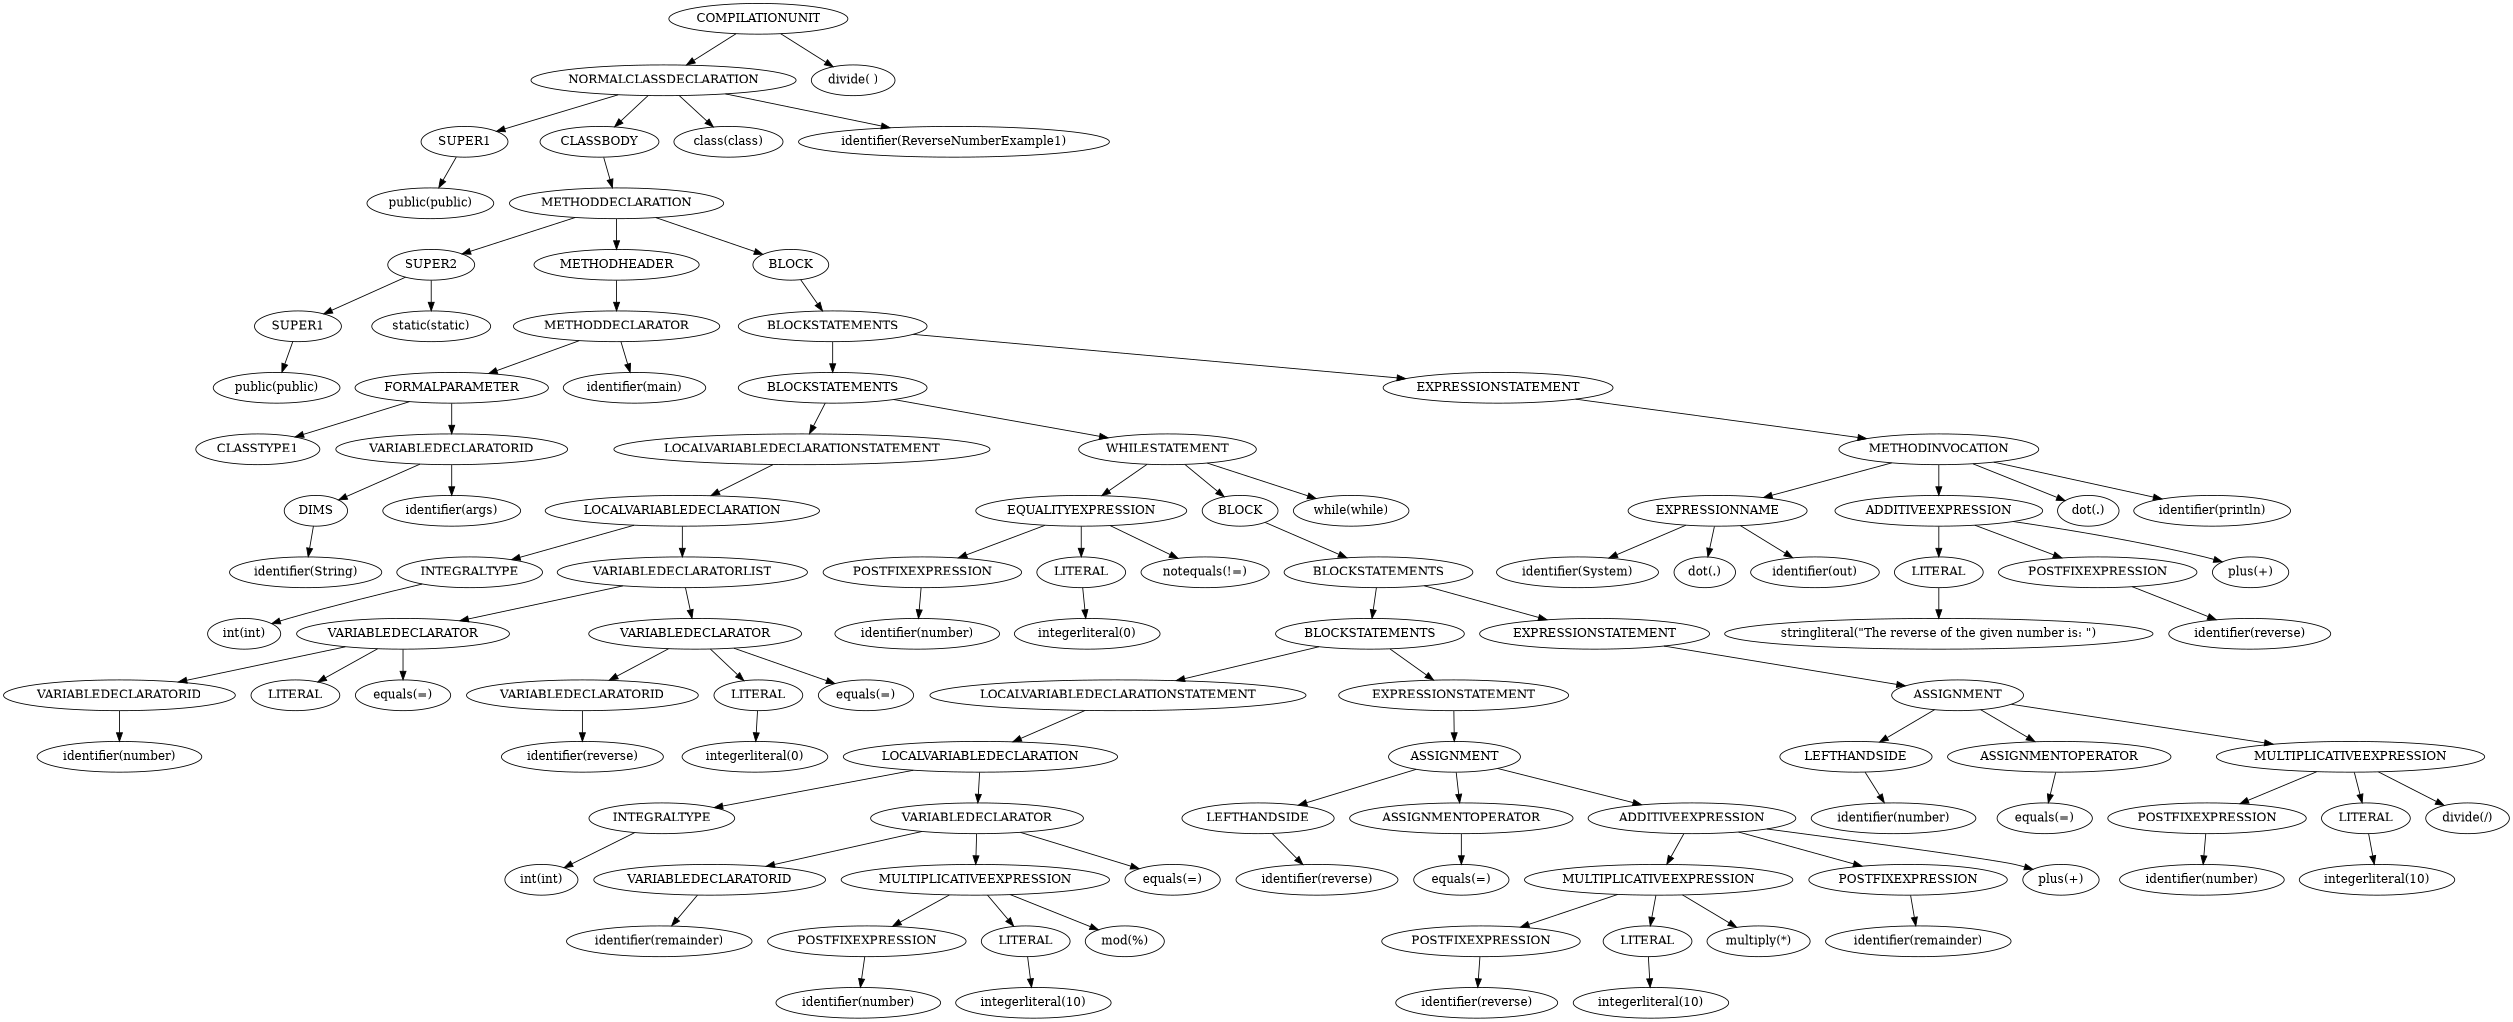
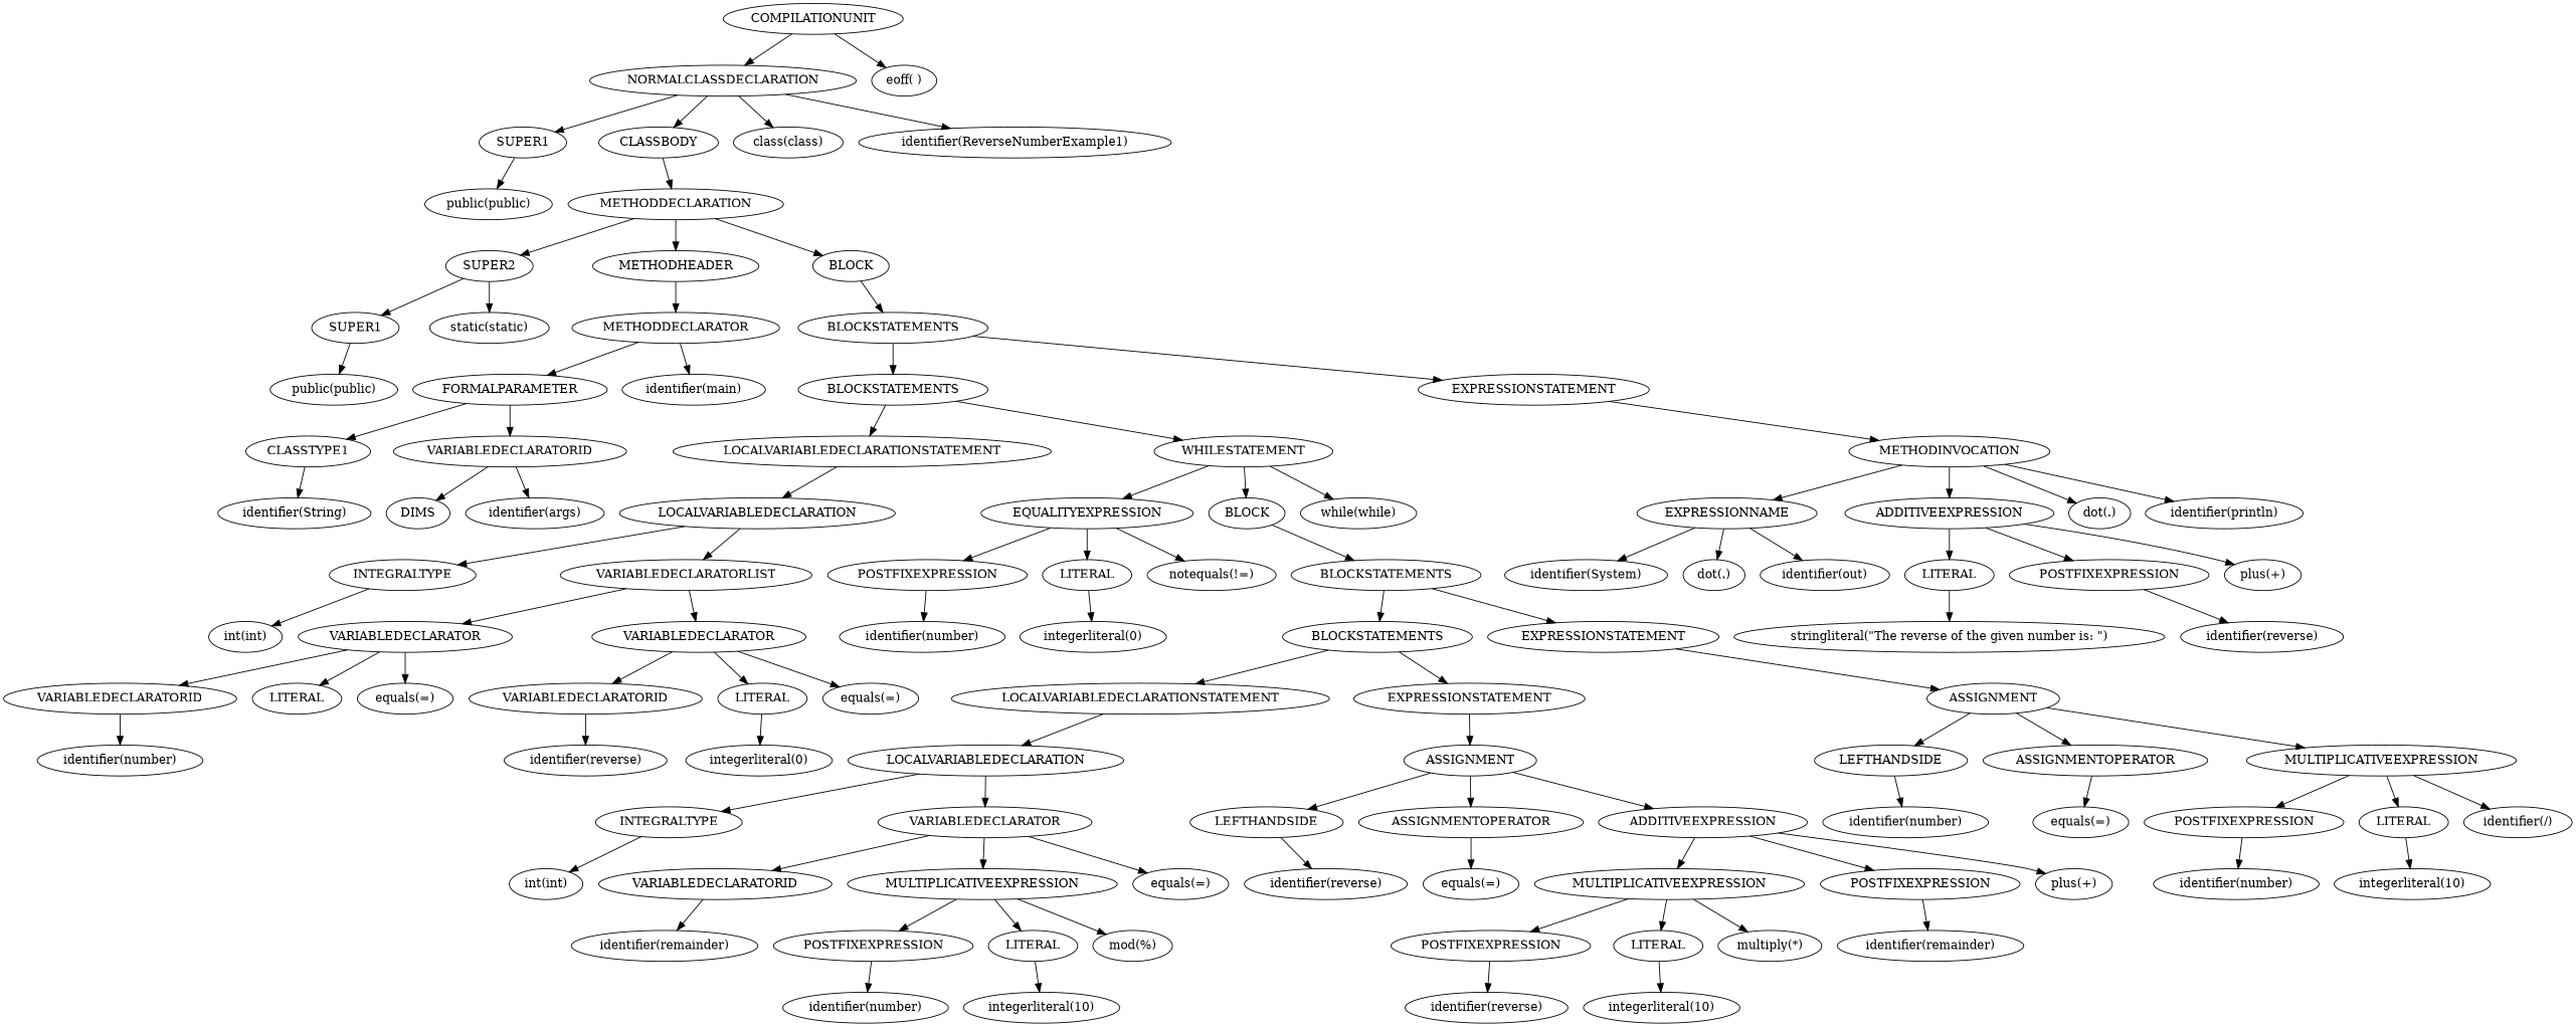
  digraph {
    ordering=out
    n1 [label=SUPER1]
    n2 [label="public(public)"]
    n3 [label=SUPER1]
    n4 [label="public(public)"]
    n5 [label=SUPER2]
    n6 [label="static(static)"]
    n7 [label=CLASSTYPE1]
    n8 [label="identifier(String)"]
    n9 [label=DIMS]
    n10 [label=VARIABLEDECLARATORID]
    n11 [label="identifier(args)"]
    n12 [label=FORMALPARAMETER]
    n13 [label=METHODDECLARATOR]
    n14 [label="identifier(main)"]
    n15 [label=METHODHEADER]
    n16 [label=INTEGRALTYPE]
    n17 [label="int(int)"]
    n18 [label=VARIABLEDECLARATORID]
    n19 [label="identifier(number)"]
    n20 [label=LITERAL]
    n21 [label=VARIABLEDECLARATOR]
    n22 [label="equals(=)"]
    n23 [label=VARIABLEDECLARATORID]
    n24 [label="identifier(reverse)"]
    n25 [label=LITERAL]
    n26 [label="integerliteral(0)"]
    n27 [label=VARIABLEDECLARATOR]
    n28 [label="equals(=)"]
    n29 [label=VARIABLEDECLARATORLIST]
    n30 [label=LOCALVARIABLEDECLARATION]
    n31 [label=LOCALVARIABLEDECLARATIONSTATEMENT]
    n32 [label=POSTFIXEXPRESSION]
    n33 [label="identifier(number)"]
    n34 [label=LITERAL]
    n35 [label="integerliteral(0)"]
    n36 [label=EQUALITYEXPRESSION]
    n37 [label="notequals(!=)"]
    n38 [label=INTEGRALTYPE]
    n39 [label="int(int)"]
    n40 [label=VARIABLEDECLARATORID]
    n41 [label="identifier(remainder)"]
    n42 [label=POSTFIXEXPRESSION]
    n43 [label="identifier(number)"]
    n44 [label=LITERAL]
    n45 [label="integerliteral(10)"]
    n46 [label=MULTIPLICATIVEEXPRESSION]
    n47 [label="mod(%)"]
    n48 [label=VARIABLEDECLARATOR]
    n49 [label="equals(=)"]
    n50 [label=LOCALVARIABLEDECLARATION]
    n51 [label=LOCALVARIABLEDECLARATIONSTATEMENT]
    n52 [label=LEFTHANDSIDE]
    n53 [label="identifier(reverse)"]
    n54 [label=ASSIGNMENTOPERATOR]
    n55 [label="equals(=)"]
    n56 [label=POSTFIXEXPRESSION]
    n57 [label="identifier(reverse)"]
    n58 [label=LITERAL]
    n59 [label="integerliteral(10)"]
    n60 [label=MULTIPLICATIVEEXPRESSION]
    n61 [label="multiply(*)"]
    n62 [label=POSTFIXEXPRESSION]
    n63 [label="identifier(remainder)"]
    n64 [label=ADDITIVEEXPRESSION]
    n65 [label="plus(+)"]
    n66 [label=ASSIGNMENT]
    n67 [label=EXPRESSIONSTATEMENT]
    n68 [label=BLOCKSTATEMENTS]
    n69 [label=LEFTHANDSIDE]
    n70 [label="identifier(number)"]
    n71 [label=ASSIGNMENTOPERATOR]
    n72 [label="equals(=)"]
    n73 [label=POSTFIXEXPRESSION]
    n74 [label="identifier(number)"]
    n75 [label=LITERAL]
    n76 [label="integerliteral(10)"]
    n77 [label=MULTIPLICATIVEEXPRESSION]
-   n78 [label="divide(/)"]
+   n78 [label="identifier(/)"]
    n79 [label=ASSIGNMENT]
    n80 [label=EXPRESSIONSTATEMENT]
    n81 [label=BLOCKSTATEMENTS]
    n82 [label=BLOCK]
    n83 [label=WHILESTATEMENT]
    n84 [label="while(while)"]
    n85 [label=BLOCKSTATEMENTS]
    n86 [label=EXPRESSIONNAME]
    n87 [label="identifier(System)"]
    n88 [label="dot(.)"]
    n89 [label="identifier(out)"]
    n90 [label=LITERAL]
    n91 [label="stringliteral(\"The reverse of the given number is: \")"]
    n92 [label=POSTFIXEXPRESSION]
    n93 [label="identifier(reverse)"]
    n94 [label=ADDITIVEEXPRESSION]
    n95 [label="plus(+)"]
    n96 [label=METHODINVOCATION]
    n97 [label="dot(.)"]
    n98 [label="identifier(println)"]
    n99 [label=EXPRESSIONSTATEMENT]
    n100 [label=BLOCKSTATEMENTS]
    n101 [label=BLOCK]
    n102 [label=METHODDECLARATION]
    n103 [label=CLASSBODY]
    n104 [label=NORMALCLASSDECLARATION]
    n105 [label="class(class)"]
    n106 [label="identifier(ReverseNumberExample1)"]
    n107 [label=COMPILATIONUNIT]
-   n108 [label="divide( )"]
+   n108 [label="eoff( )"]
    n1 -> n2
    n3 -> n4
    n5 -> n3
    n5 -> n6
-   n9 -> n8
+   n7 -> n8
    n10 -> n9
    n10 -> n11
    n12 -> n7
    n12 -> n10
    n13 -> n12
    n13 -> n14
    n15 -> n13
    n16 -> n17
    n18 -> n19
    n21 -> n18
    n21 -> n20
    n21 -> n22
    n23 -> n24
    n25 -> n26
    n27 -> n23
    n27 -> n25
    n27 -> n28
    n29 -> n21
    n29 -> n27
    n30 -> n16
    n30 -> n29
    n31 -> n30
    n32 -> n33
    n34 -> n35
    n36 -> n32
    n36 -> n34
    n36 -> n37
    n38 -> n39
    n40 -> n41
    n42 -> n43
    n44 -> n45
    n46 -> n42
    n46 -> n44
    n46 -> n47
    n48 -> n40
    n48 -> n46
    n48 -> n49
    n50 -> n38
    n50 -> n48
    n51 -> n50
    n52 -> n53
    n54 -> n55
    n56 -> n57
    n58 -> n59
    n60 -> n56
    n60 -> n58
    n60 -> n61
    n62 -> n63
    n64 -> n60
    n64 -> n62
    n64 -> n65
    n66 -> n52
    n66 -> n54
    n66 -> n64
    n67 -> n66
    n68 -> n51
    n68 -> n67
    n69 -> n70
    n71 -> n72
    n73 -> n74
    n75 -> n76
    n77 -> n73
    n77 -> n75
    n77 -> n78
    n79 -> n69
    n79 -> n71
    n79 -> n77
    n80 -> n79
    n81 -> n68
    n81 -> n80
    n82 -> n81
    n83 -> n36
    n83 -> n82
    n83 -> n84
    n85 -> n31
    n85 -> n83
    n86 -> n87
    n86 -> n88
    n86 -> n89
    n90 -> n91
    n92 -> n93
    n94 -> n90
    n94 -> n92
    n94 -> n95
    n96 -> n86
    n96 -> n94
    n96 -> n97
    n96 -> n98
    n99 -> n96
    n100 -> n85
    n100 -> n99
    n101 -> n100
    n102 -> n5
    n102 -> n15
    n102 -> n101
    n103 -> n102
    n104 -> n1
    n104 -> n103
    n104 -> n105
    n104 -> n106
    n107 -> n104
    n107 -> n108
  }
